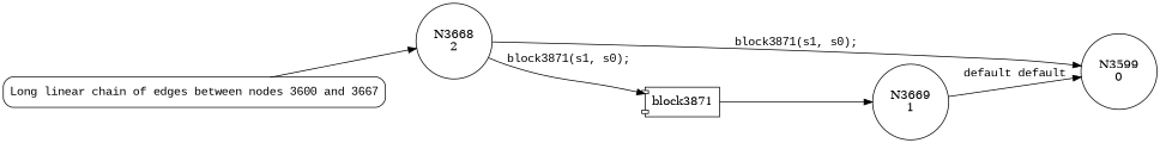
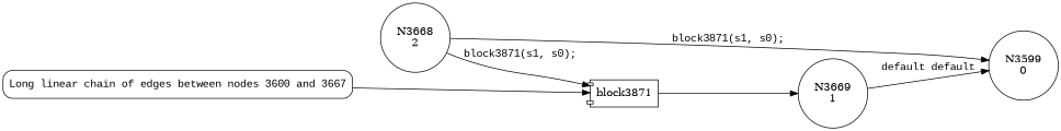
  digraph {
    rankdir=LR
    node [shape=circle]
    edge [fontname="Courier New"]
    n1 [label="N3668\n2"]
    n2 [label=block3871 shape=component]
    n3 [label="N3599\n0"]
    n4 [label="N3669\n1"]
    n5 [fillcolor=white fontname="Courier New" label="Long linear chain of edges between nodes 3600 and 3667" penwidth=1 shape=Mrecord style="filled,bold"]
    n1 -> n2 [label="block3871(s1, s0);"]
    n1 -> n3 [label="block3871(s1, s0);"]
    n2 -> n4
    n4 -> n3 [label="default default"]
-   n5 -> n1 [fontname=""]
+   n5 -> n2 [fontname=""]
  }
